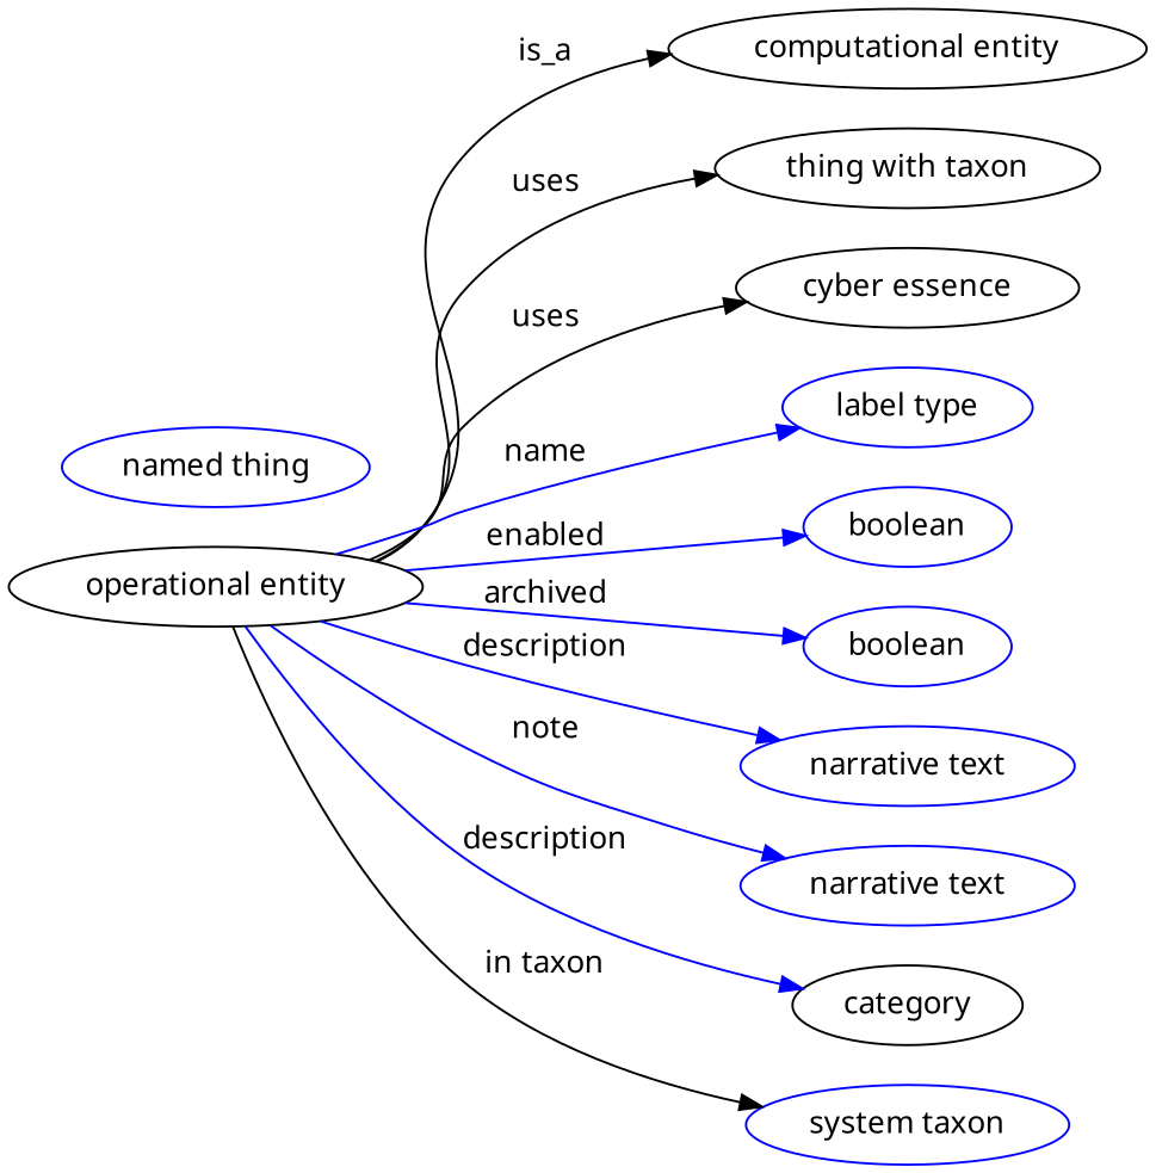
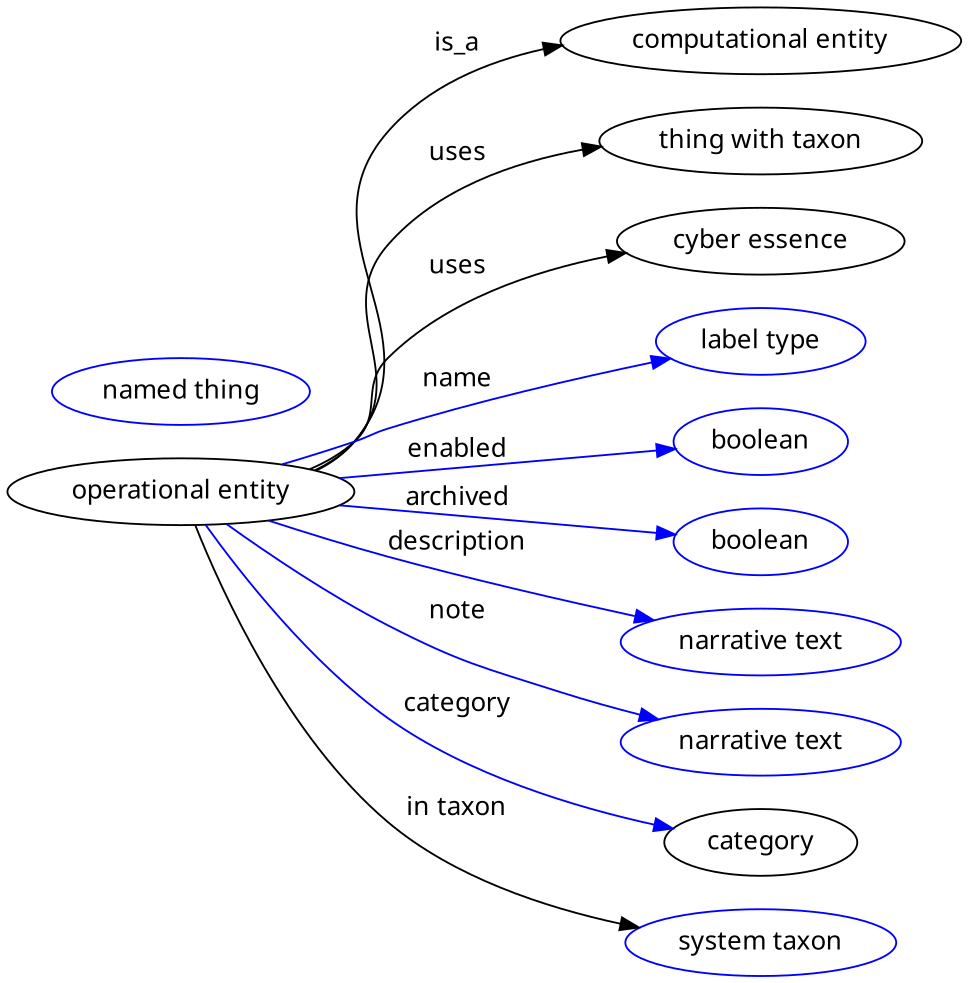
  digraph {
    fontname="Noto Sans"
    rankdir=LR
    node [fontname="Noto Sans" color=blue]
    edge [fontname="Noto Sans" color=blue style=solid]
    n1 [height=0.5 label="operational entity" width=2.5998 color=""]
    "computational entity" [height=0.5 width=2.997 color=""]
    "thing with taxon" [height=0.5 width=2.4192 color=""]
    "cyber essence" [height=0.5 width=2.1484 color=""]
    n5 [height=0.5 label="label type" width=1.5707]
    n6 [height=0.5 label=boolean width=1.2999]
    n7 [height=0.5 label=boolean width=1.2999]
    n8 [height=0.5 label="narrative text" width=2.0943]
    n9 [height=0.5 label="narrative text" width=2.0943]
    category [height=0.5 width=1.4443 color=""]
    n11 [height=0.5 label="system taxon" width=2.022]
    n12 [height=0.5 label="named thing" width=1.9318]
    n1 -> "computational entity" [label=is_a color="" style=""]
    n1 -> "thing with taxon" [label=uses color="" style=""]
    n1 -> "cyber essence" [label=uses color="" style=""]
    n1 -> n5 [label=name]
    n1 -> n6 [label=enabled]
    n1 -> n7 [label=archived]
    n1 -> n8 [label=description]
    n1 -> n9 [label=note]
-   n1 -> category [label=description]
+   n1 -> category [label=category]
    n1 -> n11 [color=black label="in taxon"]
  }
